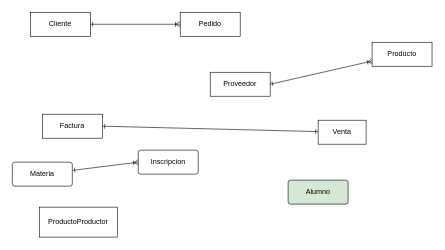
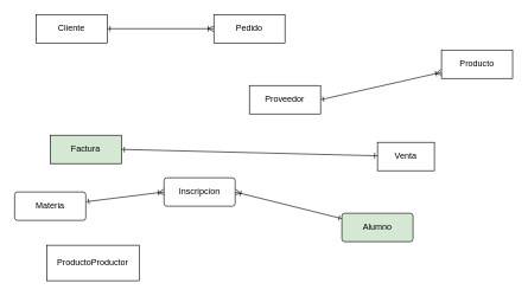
  <mxCell id="0" />
  <mxCell id="1" parent="0" />
  <mxCell id="2" style="edgeStyle=none;html=1;exitX=1;exitY=0.5;exitDx=0;exitDy=0;startArrow=ERone;startFill=0;endArrow=ERoneToMany;endFill=0;" parent="1" source="3" target="9" edge="1"><mxGeometry relative="1" as="geometry" /></mxCell>
  <mxCell id="3" value="Cliente" style="whiteSpace=wrap;html=1;align=center;" parent="1" vertex="1"><mxGeometry x="50" y="20" width="100" height="40" as="geometry" /></mxCell>
  <mxCell id="4" value="Proveedor" style="whiteSpace=wrap;html=1;align=center;" parent="1" vertex="1"><mxGeometry x="350" y="120" width="100" height="40" as="geometry" /></mxCell>
- <mxCell id="5" value="Factura" style="whiteSpace=wrap;html=1;align=center;" parent="1" vertex="1"><mxGeometry x="70" y="190" width="100" height="40" as="geometry" /></mxCell>
+ <mxCell id="5" value="Factura" style="whiteSpace=wrap;html=1;align=center;fillColor=#d5e8d4;" parent="1" vertex="1"><mxGeometry x="70" y="190" width="100" height="40" as="geometry" /></mxCell>
  <mxCell id="6" style="edgeStyle=none;html=1;entryX=1;entryY=0.5;entryDx=0;entryDy=0;startArrow=ERoneToMany;startFill=0;endArrow=ERone;endFill=0;" parent="1" source="7" target="4" edge="1"><mxGeometry relative="1" as="geometry" /></mxCell>
  <mxCell id="7" value="Producto" style="whiteSpace=wrap;html=1;align=center;" parent="1" vertex="1"><mxGeometry x="620" y="70" width="100" height="40" as="geometry" /></mxCell>
  <mxCell id="8" value="ProductoProductor" style="whiteSpace=wrap;html=1;align=center;" parent="1" vertex="1"><mxGeometry x="65" y="345" width="130" height="50" as="geometry" /></mxCell>
  <mxCell id="9" value="Pedido" style="whiteSpace=wrap;html=1;align=center;" parent="1" vertex="1"><mxGeometry x="300" y="20" width="100" height="40" as="geometry" /></mxCell>
  <mxCell id="10" style="edgeStyle=none;html=1;entryX=1;entryY=0.5;entryDx=0;entryDy=0;startArrow=ERone;startFill=0;endArrow=ERone;endFill=0;" parent="1" source="11" target="5" edge="1"><mxGeometry relative="1" as="geometry" /></mxCell>
  <mxCell id="11" value="Venta" style="whiteSpace=wrap;html=1;align=center;" parent="1" vertex="1"><mxGeometry x="530" y="200" width="80" height="40" as="geometry" /></mxCell>
+ <mxCell id="12" style="edgeStyle=none;html=1;entryX=1;entryY=0.5;entryDx=0;entryDy=0;startArrow=ERone;startFill=0;endArrow=ERoneToMany;endFill=0;" parent="1" source="13" target="16" edge="1"><mxGeometry relative="1" as="geometry" /></mxCell>
  <mxCell id="13" value="Alumno" style="rounded=1;arcSize=10;whiteSpace=wrap;html=1;align=center;fillColor=#d5e8d4;" parent="1" vertex="1"><mxGeometry x="480" y="300" width="100" height="40" as="geometry" /></mxCell>
  <mxCell id="14" style="edgeStyle=none;html=1;entryX=0;entryY=0.5;entryDx=0;entryDy=0;startArrow=ERone;startFill=0;endArrow=ERoneToMany;endFill=0;" parent="1" source="15" target="16" edge="1"><mxGeometry relative="1" as="geometry" /></mxCell>
  <mxCell id="15" value="Materia" style="rounded=1;arcSize=10;whiteSpace=wrap;html=1;align=center;" parent="1" vertex="1"><mxGeometry x="20" y="270" width="100" height="40" as="geometry" /></mxCell>
  <mxCell id="16" value="Inscripcion" style="rounded=1;arcSize=10;whiteSpace=wrap;html=1;align=center;" parent="1" vertex="1"><mxGeometry x="230" y="250" width="100" height="40" as="geometry" /></mxCell>
